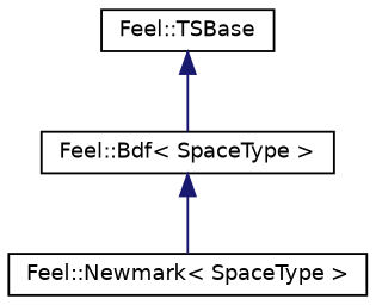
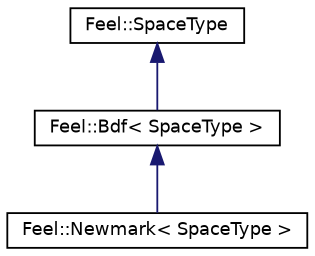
  digraph {
    rankdir=TB
    node [color=black fillcolor=white fontname=Helvetica fontsize=10 shape=record style=filled]
    edge [color=midnightblue dir=back fontname=Helvetica fontsize=10 labelfontname=Helvetica labelfontsize=10 style=solid]
-   n1 [height=0.2 label="Feel::TSBase" width=0.4]
+   n1 [height=0.2 label="Feel::SpaceType" width=0.4]
    n2 [height=0.2 label="Feel::Bdf\< SpaceType \>" width=0.4]
    n3 [height=0.2 label="Feel::Newmark\< SpaceType \>" width=0.4]
    n1 -> n2
    n2 -> n3
  }
